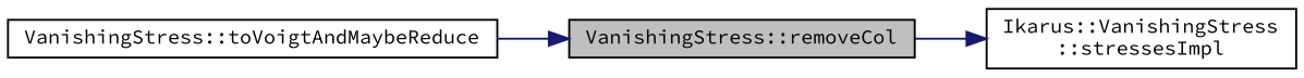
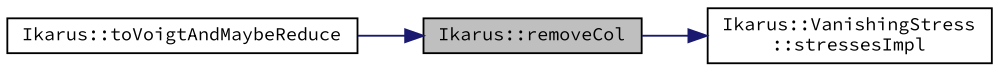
  digraph {
    fontname="Source Code Pro"
    rankdir=RL
    node [color=black fillcolor=white fontname="Source Code Pro" fontsize=10 shape=record style=filled]
    edge [color=midnightblue dir=back fontname="Source Code Pro" fontsize=10 labelfontname=Helvetica labelfontsize=10 style=solid]
-   n1 [fillcolor=grey75 fontcolor=black height=0.2 label="VanishingStress::removeCol" width=0.4]
-   n2 [height=0.2 label="VanishingStress::toVoigtAndMaybeReduce" width=0.4]
+   n1 [fillcolor=grey75 fontcolor=black height=0.2 label="Ikarus::removeCol" width=0.4]
+   n2 [height=0.2 label="Ikarus::toVoigtAndMaybeReduce" width=0.4]
    n3 [height=0.2 label="Ikarus::VanishingStress\l::stressesImpl" width=0.4]
    n1 -> n2
    n3 -> n1
  }
